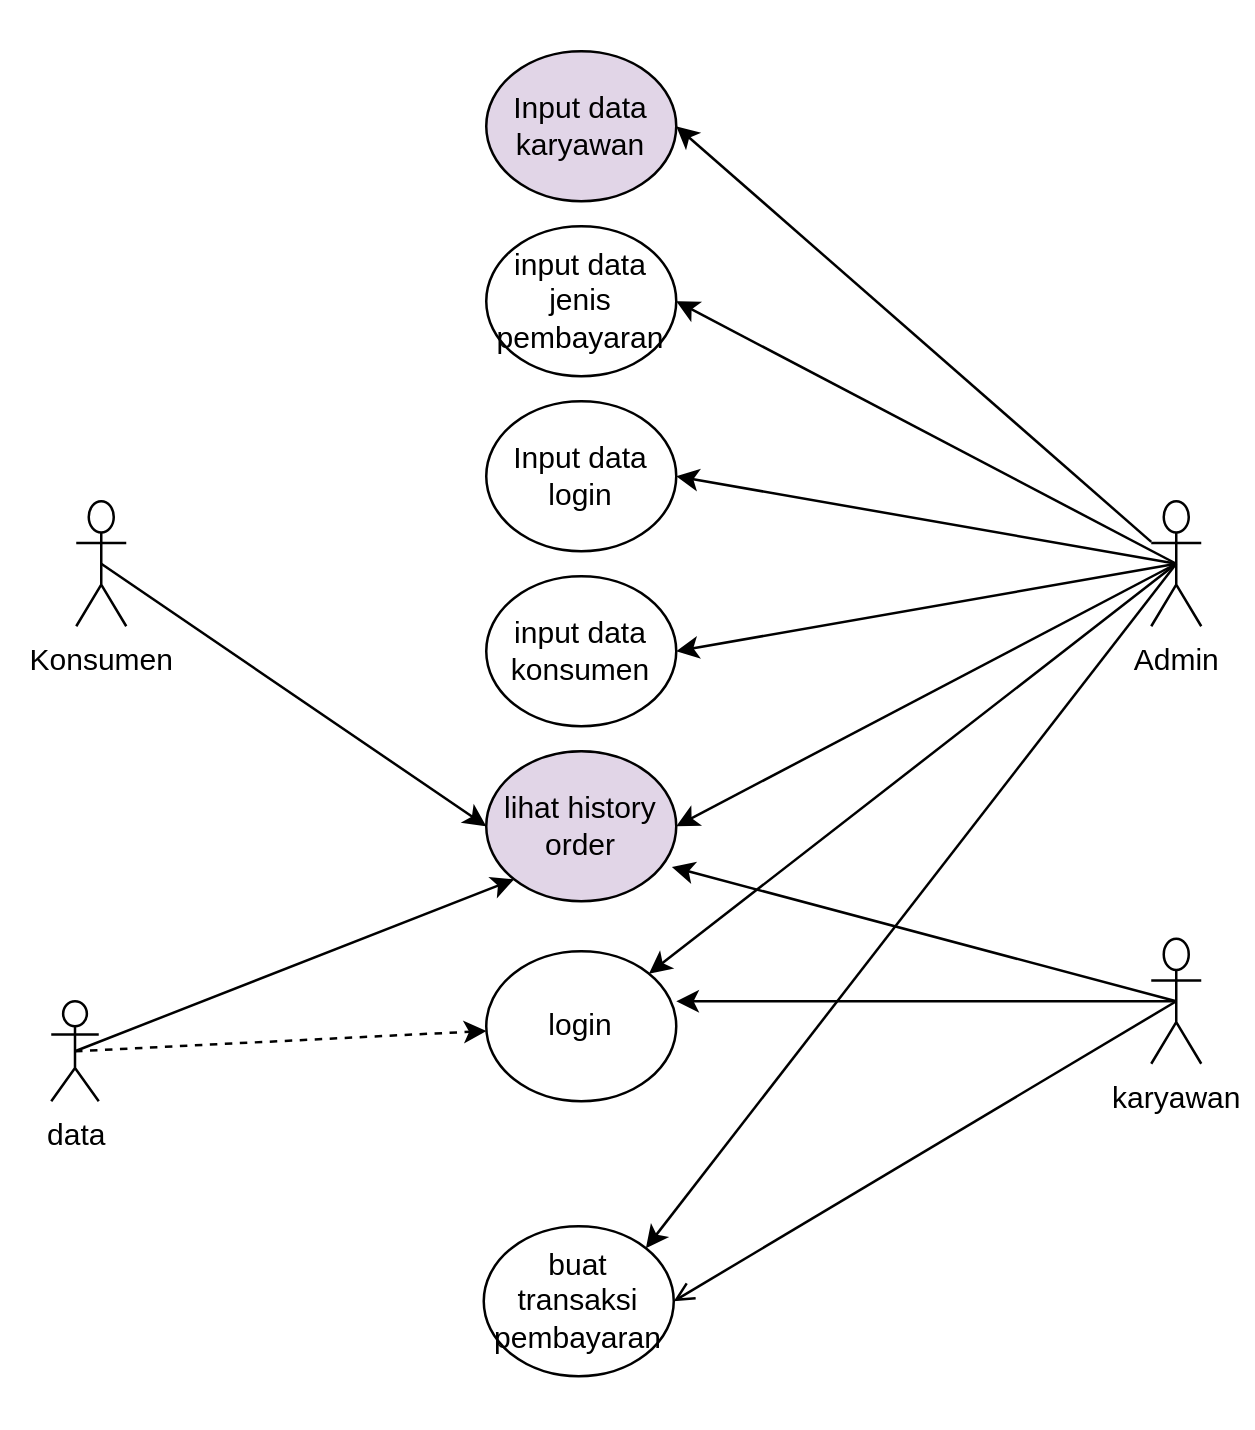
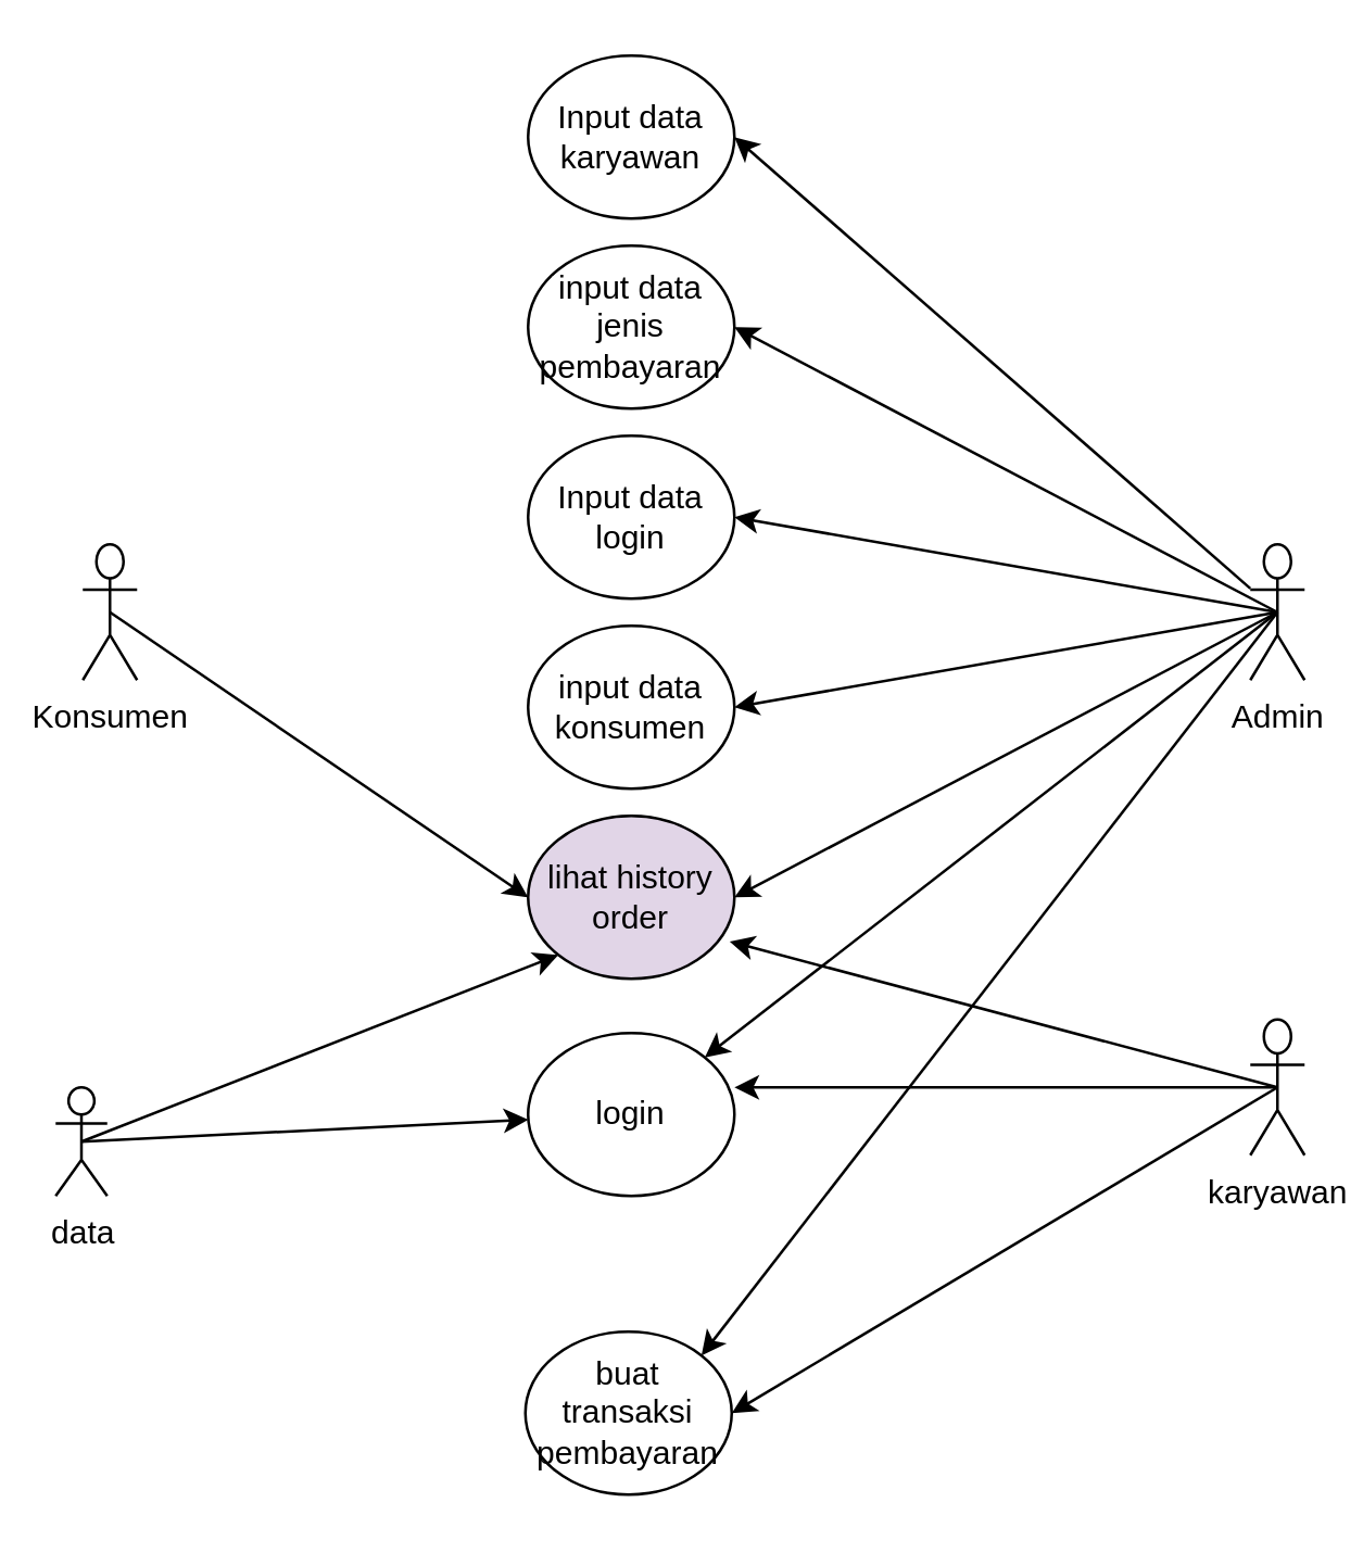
  <mxCell id="0" />
  <mxCell id="1" parent="0" />
  <mxCell id="2" style="edgeStyle=none;rounded=0;orthogonalLoop=1;jettySize=auto;html=1;exitX=0.5;exitY=0.5;exitDx=0;exitDy=0;exitPerimeter=0;entryX=0;entryY=0.5;entryDx=0;entryDy=0;" edge="1" parent="1" source="3" target="23"><mxGeometry relative="1" as="geometry" /></mxCell>
  <mxCell id="3" value="Konsumen" style="shape=umlActor;verticalLabelPosition=bottom;verticalAlign=top;html=1;outlineConnect=0;" vertex="1" parent="1"><mxGeometry x="30" y="200" width="20" height="50" as="geometry" /></mxCell>
- <mxCell id="4" value="Input data karyawan" style="ellipse;whiteSpace=wrap;html=1;fillColor=#e1d5e7;" vertex="1" parent="1"><mxGeometry x="194" y="20" width="76" height="60" as="geometry" /></mxCell>
+ <mxCell id="4" value="Input data karyawan" style="ellipse;whiteSpace=wrap;html=1;" vertex="1" parent="1"><mxGeometry x="194" y="20" width="76" height="60" as="geometry" /></mxCell>
  <mxCell id="5" style="orthogonalLoop=1;jettySize=auto;html=1;entryX=1;entryY=0.5;entryDx=0;entryDy=0;rounded=0;" edge="1" parent="1" source="12" target="4"><mxGeometry relative="1" as="geometry"><mxPoint x="465" y="205" as="sourcePoint" /></mxGeometry></mxCell>
  <mxCell id="6" style="rounded=0;orthogonalLoop=1;jettySize=auto;html=1;exitX=0.5;exitY=0.5;exitDx=0;exitDy=0;exitPerimeter=0;entryX=1;entryY=0.5;entryDx=0;entryDy=0;" edge="1" parent="1" source="12" target="20"><mxGeometry relative="1" as="geometry" /></mxCell>
  <mxCell id="7" style="rounded=0;orthogonalLoop=1;jettySize=auto;html=1;exitX=0.5;exitY=0.5;exitDx=0;exitDy=0;exitPerimeter=0;entryX=1;entryY=0.5;entryDx=0;entryDy=0;" edge="1" parent="1" source="12" target="21"><mxGeometry relative="1" as="geometry" /></mxCell>
  <mxCell id="8" style="edgeStyle=none;rounded=0;orthogonalLoop=1;jettySize=auto;html=1;exitX=0.5;exitY=0.5;exitDx=0;exitDy=0;exitPerimeter=0;entryX=1;entryY=0.5;entryDx=0;entryDy=0;" edge="1" parent="1" source="12" target="22"><mxGeometry relative="1" as="geometry" /></mxCell>
  <mxCell id="9" style="edgeStyle=none;rounded=0;orthogonalLoop=1;jettySize=auto;html=1;exitX=0.5;exitY=0.5;exitDx=0;exitDy=0;exitPerimeter=0;entryX=1;entryY=0.5;entryDx=0;entryDy=0;" edge="1" parent="1" source="12" target="23"><mxGeometry relative="1" as="geometry" /></mxCell>
  <mxCell id="10" style="edgeStyle=none;rounded=0;orthogonalLoop=1;jettySize=auto;html=1;exitX=0.5;exitY=0.5;exitDx=0;exitDy=0;exitPerimeter=0;" edge="1" parent="1" source="12" target="24"><mxGeometry relative="1" as="geometry" /></mxCell>
  <mxCell id="11" style="edgeStyle=none;rounded=0;orthogonalLoop=1;jettySize=auto;html=1;exitX=0.5;exitY=0.5;exitDx=0;exitDy=0;exitPerimeter=0;entryX=1;entryY=0;entryDx=0;entryDy=0;" edge="1" parent="1" source="12" target="25"><mxGeometry relative="1" as="geometry" /></mxCell>
  <mxCell id="12" value="Admin" style="shape=umlActor;verticalLabelPosition=bottom;verticalAlign=top;html=1;outlineConnect=0;" vertex="1" parent="1"><mxGeometry x="460" y="200" width="20" height="50" as="geometry" /></mxCell>
- <mxCell id="13" style="edgeStyle=none;rounded=0;orthogonalLoop=1;jettySize=auto;html=1;exitX=0.5;exitY=0.5;exitDx=0;exitDy=0;exitPerimeter=0;dashed=1;" edge="1" parent="1" source="15" target="24"><mxGeometry relative="1" as="geometry" /></mxCell>
+ <mxCell id="13" style="edgeStyle=none;rounded=0;orthogonalLoop=1;jettySize=auto;html=1;exitX=0.5;exitY=0.5;exitDx=0;exitDy=0;exitPerimeter=0;" edge="1" parent="1" source="15" target="24"><mxGeometry relative="1" as="geometry" /></mxCell>
  <mxCell id="14" style="edgeStyle=none;rounded=0;orthogonalLoop=1;jettySize=auto;html=1;exitX=0.5;exitY=0.5;exitDx=0;exitDy=0;exitPerimeter=0;entryX=0;entryY=1;entryDx=0;entryDy=0;" edge="1" parent="1" source="15" target="23"><mxGeometry relative="1" as="geometry" /></mxCell>
  <mxCell id="15" value="data" style="shape=umlActor;verticalLabelPosition=bottom;verticalAlign=top;html=1;outlineConnect=0;" vertex="1" parent="1"><mxGeometry x="20" y="400" width="19" height="40" as="geometry" /></mxCell>
  <mxCell id="16" style="edgeStyle=none;rounded=0;orthogonalLoop=1;jettySize=auto;html=1;exitX=0.5;exitY=0.5;exitDx=0;exitDy=0;exitPerimeter=0;entryX=0.977;entryY=0.771;entryDx=0;entryDy=0;entryPerimeter=0;" edge="1" parent="1" source="19" target="23"><mxGeometry relative="1" as="geometry" /></mxCell>
  <mxCell id="17" style="edgeStyle=none;rounded=0;orthogonalLoop=1;jettySize=auto;html=1;exitX=0.5;exitY=0.5;exitDx=0;exitDy=0;exitPerimeter=0;" edge="1" parent="1" source="19"><mxGeometry relative="1" as="geometry"><mxPoint x="270" y="400" as="targetPoint" /></mxGeometry></mxCell>
- <mxCell id="18" style="edgeStyle=none;rounded=0;orthogonalLoop=1;jettySize=auto;html=1;exitX=0.5;exitY=0.5;exitDx=0;exitDy=0;exitPerimeter=0;entryX=1;entryY=0.5;entryDx=0;entryDy=0;endArrow=open;" edge="1" parent="1" source="19" target="25"><mxGeometry relative="1" as="geometry" /></mxCell>
+ <mxCell id="18" style="edgeStyle=none;rounded=0;orthogonalLoop=1;jettySize=auto;html=1;exitX=0.5;exitY=0.5;exitDx=0;exitDy=0;exitPerimeter=0;entryX=1;entryY=0.5;entryDx=0;entryDy=0;" edge="1" parent="1" source="19" target="25"><mxGeometry relative="1" as="geometry" /></mxCell>
  <mxCell id="19" value="karyawan" style="shape=umlActor;verticalLabelPosition=bottom;verticalAlign=top;html=1;outlineConnect=0;" vertex="1" parent="1"><mxGeometry x="460" y="375" width="20" height="50" as="geometry" /></mxCell>
  <mxCell id="20" value="input data jenis pembayaran" style="ellipse;whiteSpace=wrap;html=1;" vertex="1" parent="1"><mxGeometry x="194" y="90" width="76" height="60" as="geometry" /></mxCell>
  <mxCell id="21" value="Input data login" style="ellipse;whiteSpace=wrap;html=1;" vertex="1" parent="1"><mxGeometry x="194" y="160" width="76" height="60" as="geometry" /></mxCell>
  <mxCell id="22" value="input data konsumen" style="ellipse;whiteSpace=wrap;html=1;" vertex="1" parent="1"><mxGeometry x="194" y="230" width="76" height="60" as="geometry" /></mxCell>
  <mxCell id="23" value="lihat history order" style="ellipse;whiteSpace=wrap;html=1;fillColor=#e1d5e7;" vertex="1" parent="1"><mxGeometry x="194" y="300" width="76" height="60" as="geometry" /></mxCell>
  <mxCell id="24" value="login" style="ellipse;whiteSpace=wrap;html=1;" vertex="1" parent="1"><mxGeometry x="194" y="380" width="76" height="60" as="geometry" /></mxCell>
  <mxCell id="25" value="buat transaksi pembayaran" style="ellipse;whiteSpace=wrap;html=1;" vertex="1" parent="1"><mxGeometry x="193" y="490" width="76" height="60" as="geometry" /></mxCell>
